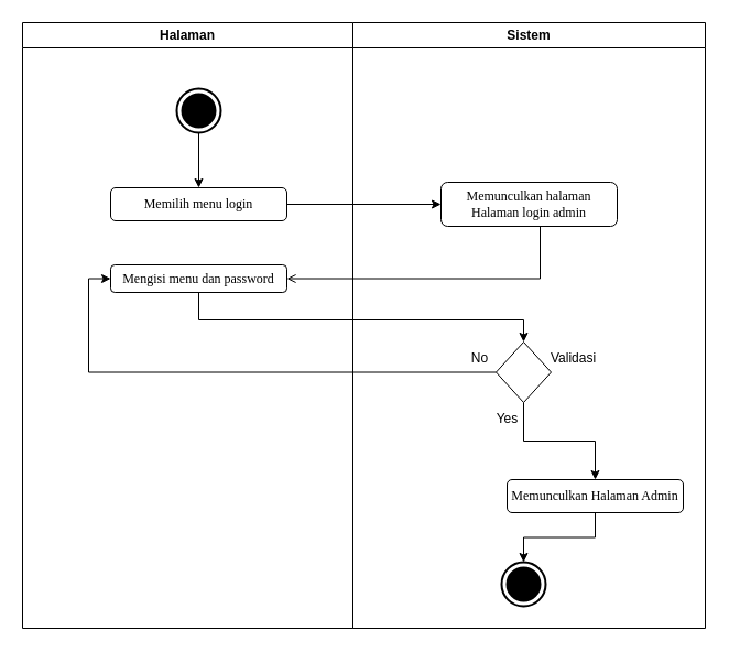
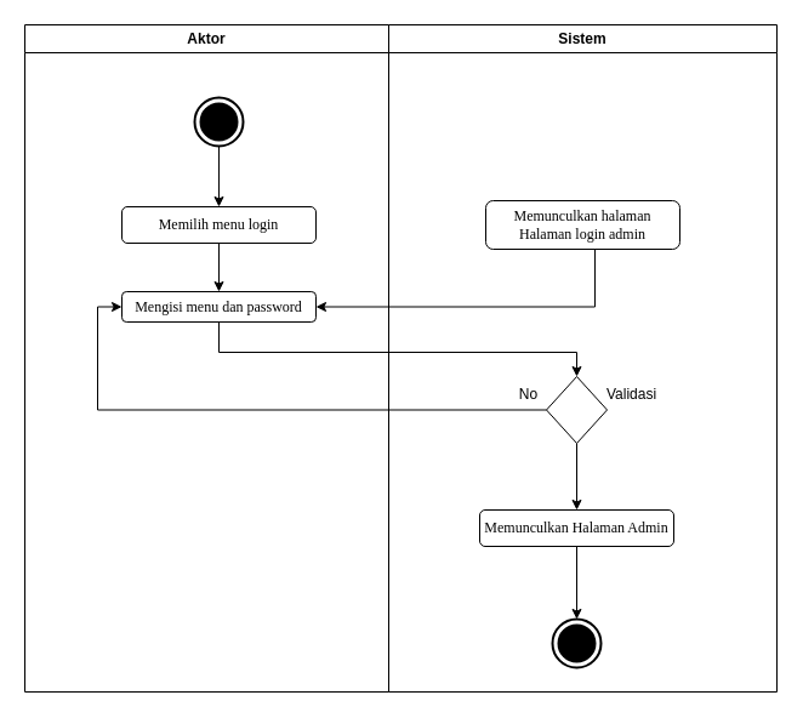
  <mxCell id="0" />
  <mxCell id="1" parent="0" />
- <mxCell id="2" value="Halaman" style="swimlane;whiteSpace=wrap;html=1;" vertex="1" parent="1"><mxGeometry x="20" y="20" width="300" height="550" as="geometry" /></mxCell>
+ <mxCell id="2" value="Aktor" style="swimlane;whiteSpace=wrap;html=1;" vertex="1" parent="1"><mxGeometry x="20" y="20" width="300" height="550" as="geometry" /></mxCell>
  <mxCell id="3" style="edgeStyle=orthogonalEdgeStyle;rounded=0;orthogonalLoop=1;jettySize=auto;html=1;entryX=0.5;entryY=0;entryDx=0;entryDy=0;" edge="1" parent="2" source="4" target="5"><mxGeometry relative="1" as="geometry" /></mxCell>
  <mxCell id="4" value="" style="html=1;shape=mxgraph.sysml.actFinal;strokeWidth=2;verticalLabelPosition=bottom;verticalAlignment=top;" vertex="1" parent="2"><mxGeometry x="140" y="60" width="40" height="40" as="geometry" /></mxCell>
  <mxCell id="5" value="&lt;font face=&quot;Times New Roman&quot;&gt;Memilih menu login&lt;/font&gt;" style="shape=rect;html=1;rounded=1;whiteSpace=wrap;align=center;" vertex="1" parent="2"><mxGeometry x="80" y="150" width="160" height="30" as="geometry" /></mxCell>
  <mxCell id="6" value="&lt;font face=&quot;Times New Roman&quot;&gt;Mengisi menu dan password&lt;/font&gt;" style="shape=rect;html=1;rounded=1;whiteSpace=wrap;align=center;" vertex="1" parent="2"><mxGeometry x="80" y="220" width="160" height="25" as="geometry" /></mxCell>
  <mxCell id="7" value="Sistem" style="swimlane;whiteSpace=wrap;html=1;" vertex="1" parent="1"><mxGeometry x="320" y="20" width="320" height="550" as="geometry" /></mxCell>
  <mxCell id="8" value="&lt;font face=&quot;Times New Roman&quot;&gt;Memunculkan halaman Halaman login admin&lt;/font&gt;" style="shape=rect;html=1;rounded=1;whiteSpace=wrap;align=center;" vertex="1" parent="7"><mxGeometry x="80" y="145" width="160" height="40" as="geometry" /></mxCell>
  <mxCell id="9" style="edgeStyle=orthogonalEdgeStyle;rounded=0;orthogonalLoop=1;jettySize=auto;html=1;entryX=0.5;entryY=0;entryDx=0;entryDy=0;" edge="1" parent="7" source="10" target="12"><mxGeometry relative="1" as="geometry" /></mxCell>
  <mxCell id="10" value="" style="rhombus;whiteSpace=wrap;html=1;" vertex="1" parent="7"><mxGeometry x="130" y="290" width="50" height="55" as="geometry" /></mxCell>
  <mxCell id="11" style="edgeStyle=orthogonalEdgeStyle;rounded=0;orthogonalLoop=1;jettySize=auto;html=1;entryX=0.5;entryY=0;entryDx=0;entryDy=0;entryPerimeter=0;" edge="1" parent="7" source="12" target="13"><mxGeometry relative="1" as="geometry" /></mxCell>
- <mxCell id="12" value="&lt;font face=&quot;Times New Roman&quot;&gt;Memunculkan Halaman Admin&lt;/font&gt;" style="shape=rect;html=1;rounded=1;whiteSpace=wrap;align=center;" vertex="1" parent="7"><mxGeometry x="140" y="415" width="160" height="30" as="geometry" /></mxCell>
+ <mxCell id="12" value="&lt;font face=&quot;Times New Roman&quot;&gt;Memunculkan Halaman Admin&lt;/font&gt;" style="shape=rect;html=1;rounded=1;whiteSpace=wrap;align=center;" vertex="1" parent="7"><mxGeometry x="75" y="400" width="160" height="30" as="geometry" /></mxCell>
  <mxCell id="13" value="" style="html=1;shape=mxgraph.sysml.actFinal;strokeWidth=2;verticalLabelPosition=bottom;verticalAlignment=top;" vertex="1" parent="7"><mxGeometry x="135" y="490" width="40" height="40" as="geometry" /></mxCell>
  <mxCell id="14" value="Validasi" style="text;html=1;align=center;verticalAlign=middle;resizable=0;points=[];autosize=1;strokeColor=none;fillColor=none;" vertex="1" parent="7"><mxGeometry x="170" y="290" width="60" height="30" as="geometry" /></mxCell>
- <mxCell id="15" value="Yes" style="text;html=1;align=center;verticalAlign=middle;resizable=0;points=[];autosize=1;strokeColor=none;fillColor=none;" vertex="1" parent="7"><mxGeometry x="120" y="345" width="40" height="30" as="geometry" /></mxCell>
  <mxCell id="16" value="No" style="text;html=1;align=center;verticalAlign=middle;resizable=0;points=[];autosize=1;strokeColor=none;fillColor=none;" vertex="1" parent="7"><mxGeometry x="95" y="290" width="40" height="30" as="geometry" /></mxCell>
- <mxCell id="17" style="edgeStyle=orthogonalEdgeStyle;rounded=0;orthogonalLoop=1;jettySize=auto;html=1;entryX=0;entryY=0.5;entryDx=0;entryDy=0;" edge="1" parent="1" source="5" target="8"><mxGeometry relative="1" as="geometry" /></mxCell>
- <mxCell id="18" style="edgeStyle=orthogonalEdgeStyle;rounded=0;orthogonalLoop=1;jettySize=auto;html=1;entryX=1;entryY=0.5;entryDx=0;entryDy=0;endArrow=open;" edge="1" parent="1" source="8" target="6"><mxGeometry relative="1" as="geometry"><Array as="points"><mxPoint x="490" y="253" /><mxPoint x="260" y="253" /></Array></mxGeometry></mxCell>
+ <mxCell id="17" style="edgeStyle=orthogonalEdgeStyle;rounded=0;orthogonalLoop=1;jettySize=auto;html=1;" edge="1" parent="1" source="5" target="6"><mxGeometry relative="1" as="geometry" /></mxCell>
+ <mxCell id="18" style="edgeStyle=orthogonalEdgeStyle;rounded=0;orthogonalLoop=1;jettySize=auto;html=1;entryX=1;entryY=0.5;entryDx=0;entryDy=0;" edge="1" parent="1" source="8" target="6"><mxGeometry relative="1" as="geometry"><Array as="points"><mxPoint x="490" y="253" /><mxPoint x="260" y="253" /></Array></mxGeometry></mxCell>
  <mxCell id="19" style="edgeStyle=orthogonalEdgeStyle;rounded=0;orthogonalLoop=1;jettySize=auto;html=1;entryX=0.5;entryY=0;entryDx=0;entryDy=0;" edge="1" parent="1" source="6" target="10"><mxGeometry relative="1" as="geometry"><Array as="points"><mxPoint x="180" y="290" /><mxPoint x="475" y="290" /></Array></mxGeometry></mxCell>
  <mxCell id="20" style="edgeStyle=orthogonalEdgeStyle;rounded=0;orthogonalLoop=1;jettySize=auto;html=1;entryX=0;entryY=0.5;entryDx=0;entryDy=0;" edge="1" parent="1" source="10" target="6"><mxGeometry relative="1" as="geometry" /></mxCell>
